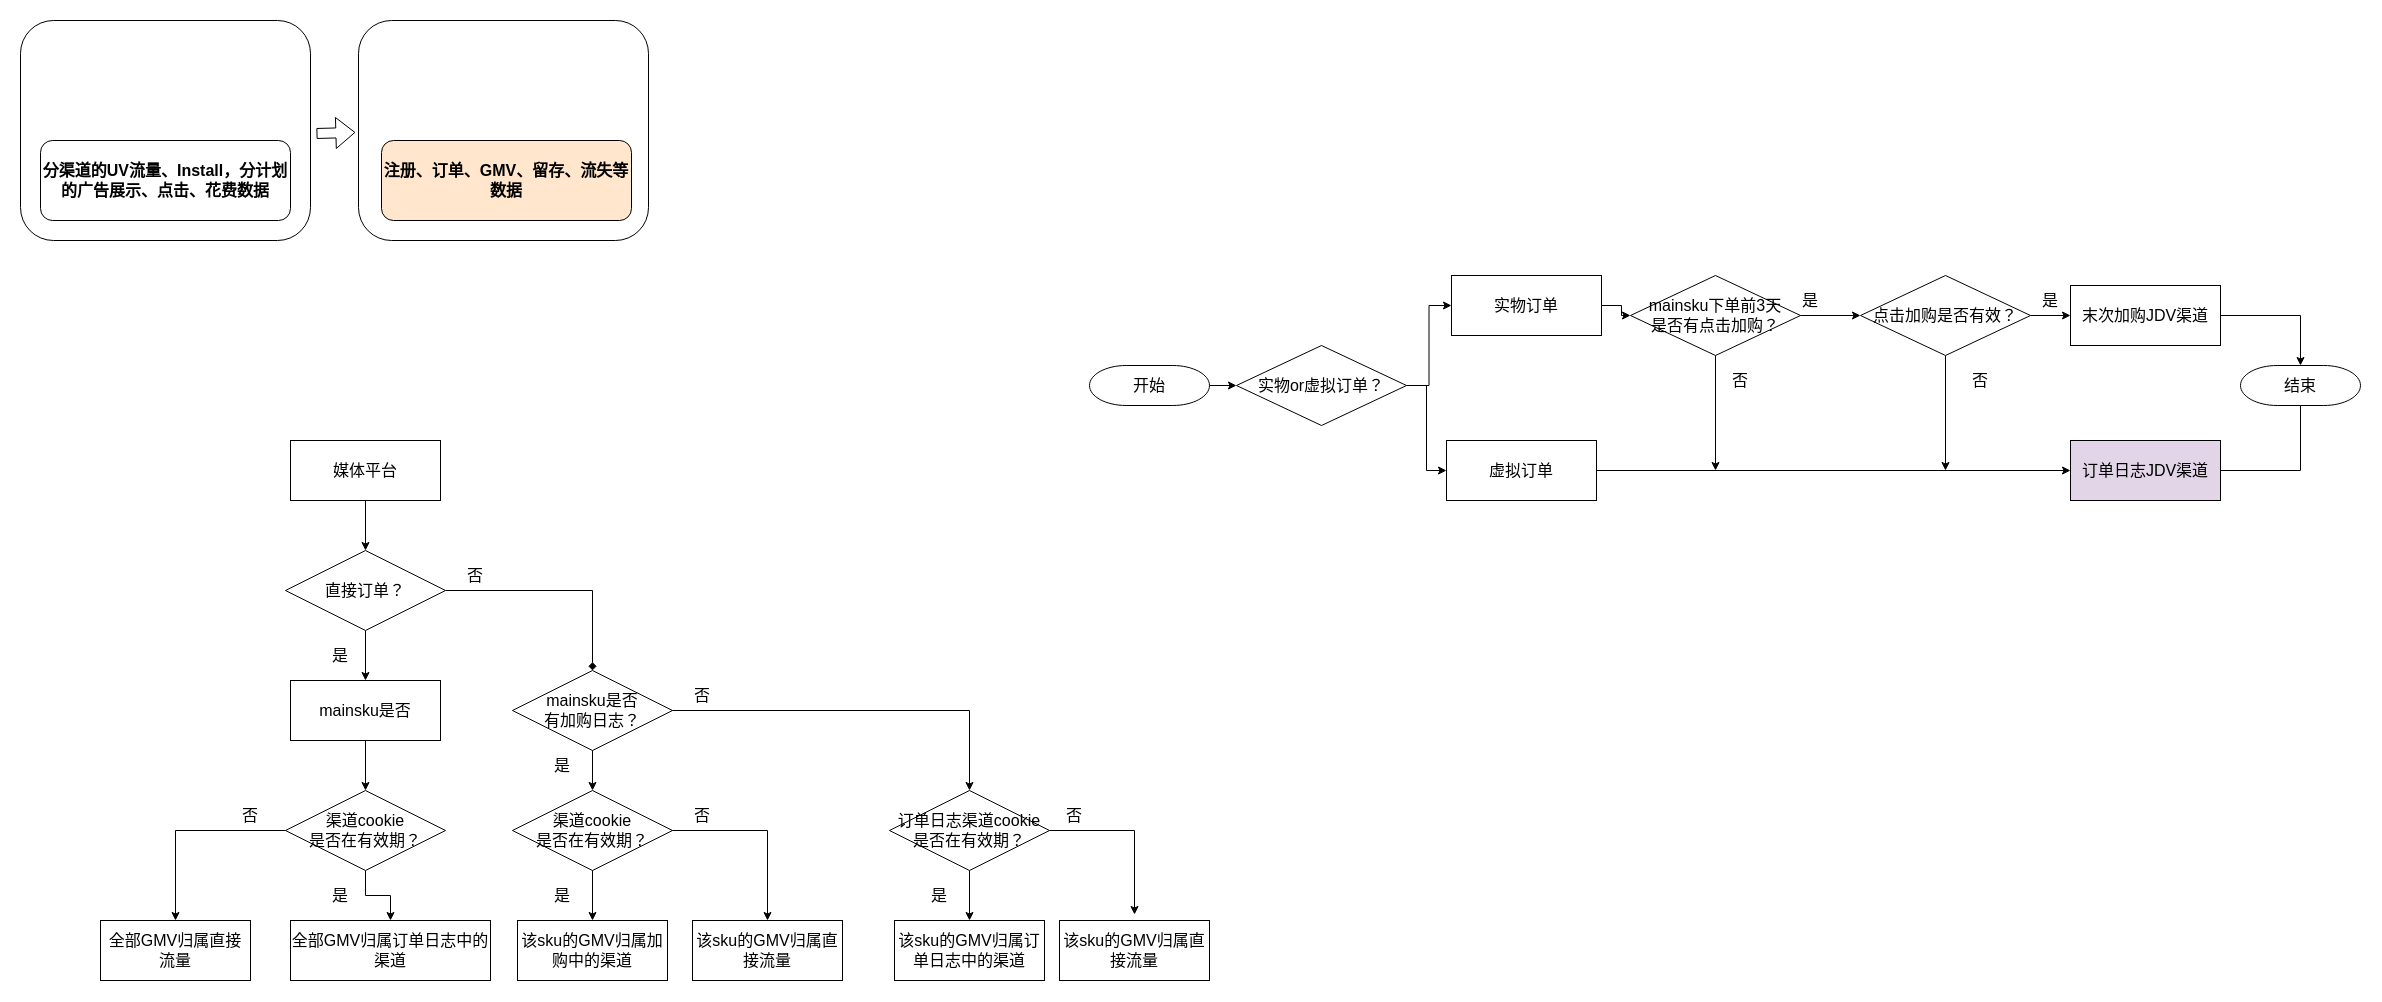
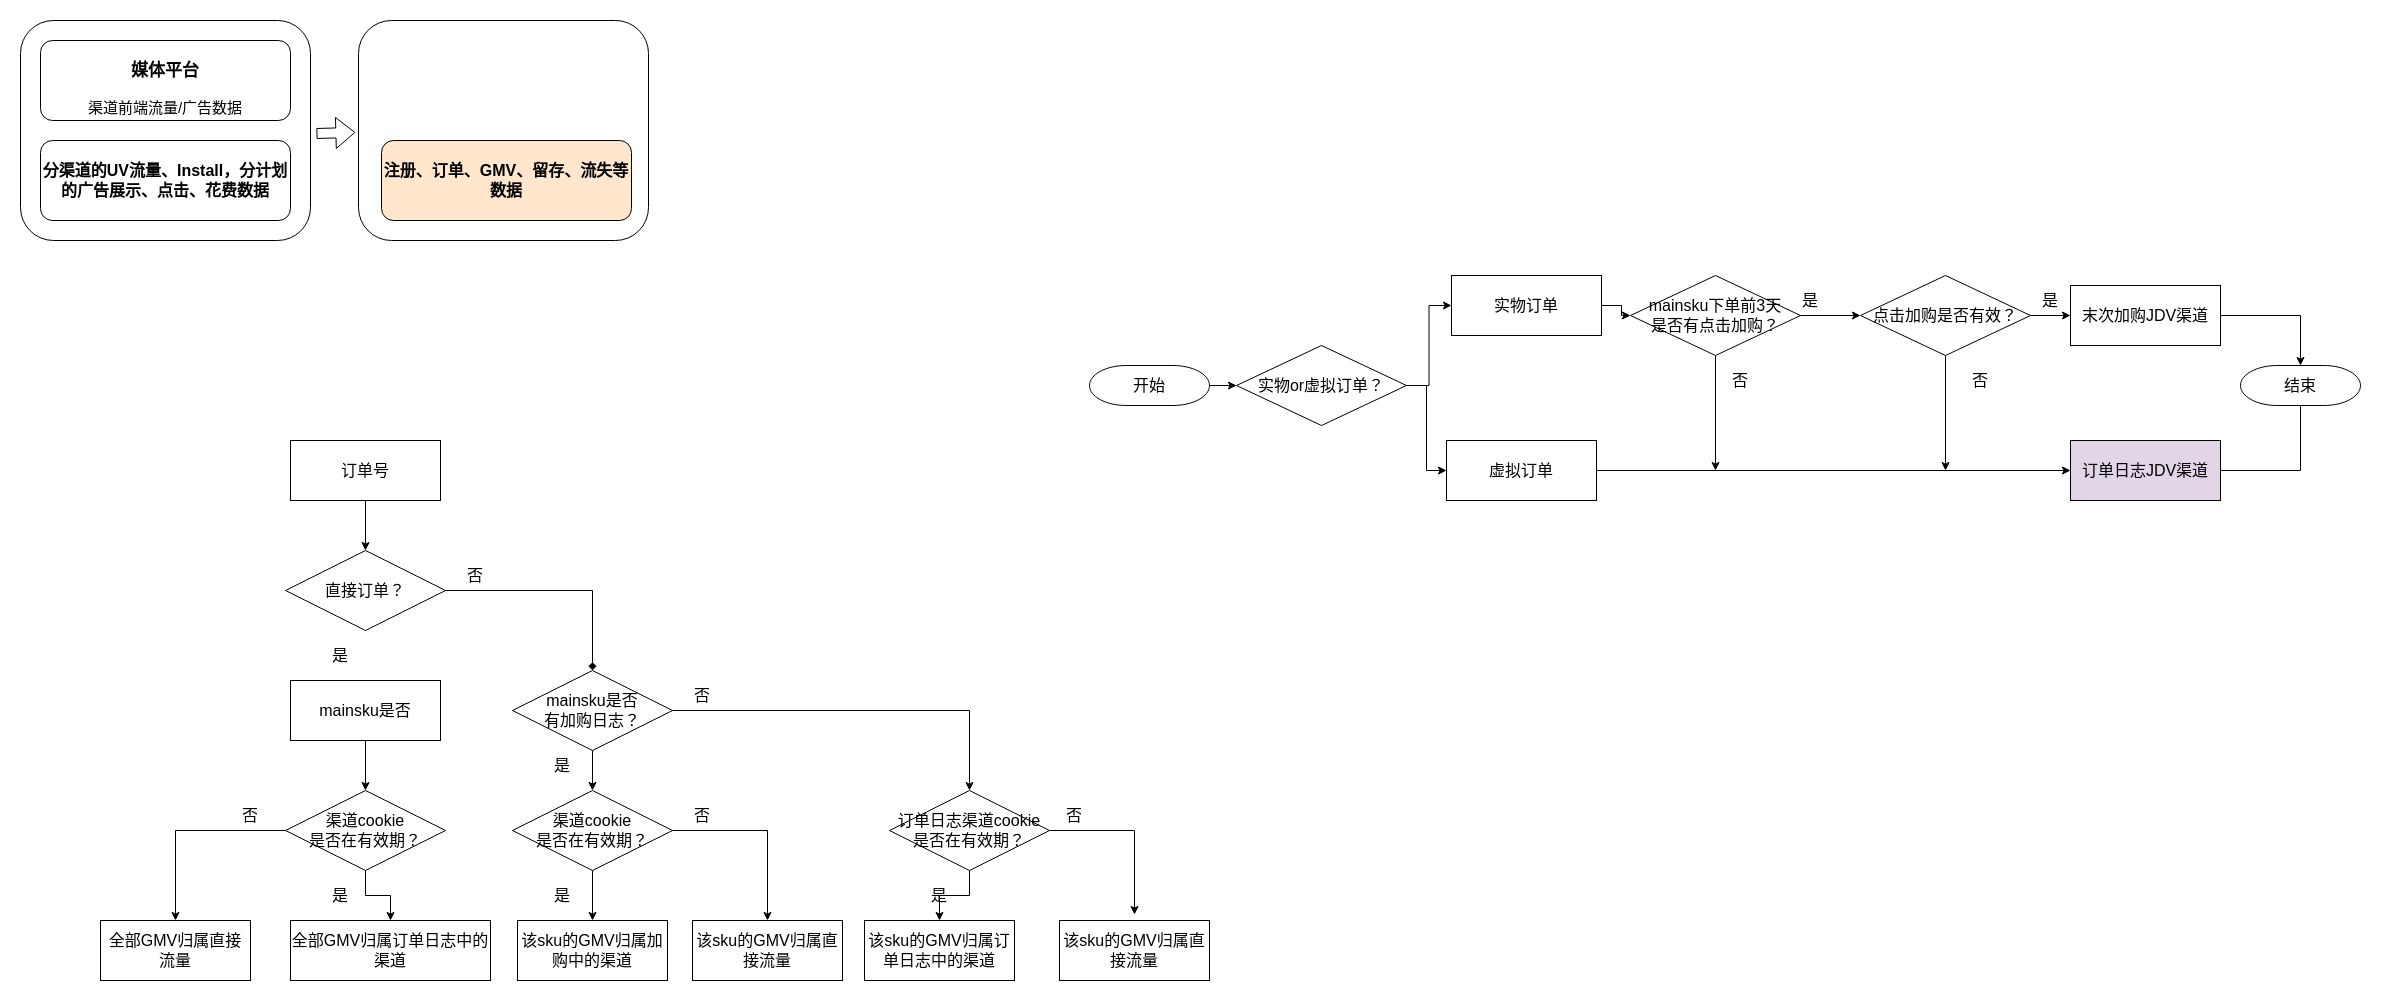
  <mxCell id="0" />
  <mxCell id="1" parent="0" />
  <mxCell id="2" value="" style="rounded=1;whiteSpace=wrap;html=1;" vertex="1" parent="1"><mxGeometry x="358" y="20" width="290" height="220" as="geometry" /></mxCell>
  <mxCell id="3" value="" style="rounded=1;whiteSpace=wrap;html=1;" vertex="1" parent="1"><mxGeometry x="20" y="20" width="290" height="220" as="geometry" /></mxCell>
+ <mxCell id="4" value="&lt;h3 style=&quot;font-size: 17px;&quot;&gt;&lt;font style=&quot;font-size: 17px;&quot;&gt;媒体平台&lt;/font&gt;&lt;/h3&gt;&lt;div style=&quot;&quot;&gt;&lt;font style=&quot;font-size: 15px;&quot;&gt;渠道前端流量/广告数据&lt;/font&gt;&lt;/div&gt;" style="rounded=1;whiteSpace=wrap;html=1;" vertex="1" parent="1"><mxGeometry x="40" y="40" width="250" height="80" as="geometry" /></mxCell>
  <mxCell id="5" value="&lt;h3 style=&quot;&quot;&gt;&lt;font style=&quot;font-size: 16px;&quot;&gt;分渠道的UV流量、Install，分计划的广告展示、点击、花费数据&lt;/font&gt;&lt;/h3&gt;" style="rounded=1;whiteSpace=wrap;html=1;" vertex="1" parent="1"><mxGeometry x="40" y="140" width="250" height="80" as="geometry" /></mxCell>
  <mxCell id="6" value="&lt;h3 style=&quot;&quot;&gt;&lt;font style=&quot;font-size: 16px;&quot;&gt;注册、订单、GMV、留存、流失等数据&lt;/font&gt;&lt;/h3&gt;" style="rounded=1;whiteSpace=wrap;html=1;fillColor=#ffe6cc;" vertex="1" parent="1"><mxGeometry x="381" y="140" width="250" height="80" as="geometry" /></mxCell>
  <mxCell id="7" value="" style="shape=flexArrow;endArrow=classic;html=1;rounded=0;entryX=0.003;entryY=0.586;entryDx=0;entryDy=0;entryPerimeter=0;" edge="1" parent="1"><mxGeometry width="50" height="50" relative="1" as="geometry"><mxPoint x="316" y="133" as="sourcePoint" /><mxPoint x="354.87" y="131.92" as="targetPoint" /></mxGeometry></mxCell>
  <mxCell id="8" value="" style="edgeStyle=orthogonalEdgeStyle;rounded=0;orthogonalLoop=1;jettySize=auto;html=1;" edge="1" parent="1" source="9" target="12"><mxGeometry relative="1" as="geometry" /></mxCell>
- <mxCell id="9" value="媒体平台" style="rounded=0;whiteSpace=wrap;html=1;fontSize=16;" vertex="1" parent="1"><mxGeometry x="290" y="440" width="150" height="60" as="geometry" /></mxCell>
- <mxCell id="10" value="" style="edgeStyle=orthogonalEdgeStyle;rounded=0;orthogonalLoop=1;jettySize=auto;html=1;" edge="1" parent="1" source="12" target="14"><mxGeometry relative="1" as="geometry" /></mxCell>
+ <mxCell id="9" value="订单号" style="rounded=0;whiteSpace=wrap;html=1;fontSize=16;" vertex="1" parent="1"><mxGeometry x="290" y="440" width="150" height="60" as="geometry" /></mxCell>
  <mxCell id="11" style="edgeStyle=orthogonalEdgeStyle;rounded=0;orthogonalLoop=1;jettySize=auto;html=1;entryX=0.5;entryY=0;entryDx=0;entryDy=0;endArrow=diamond;" edge="1" parent="1" source="12" target="26"><mxGeometry relative="1" as="geometry" /></mxCell>
  <mxCell id="12" value="&lt;font style=&quot;font-size: 16px;&quot;&gt;直接订单？&lt;/font&gt;" style="rhombus;whiteSpace=wrap;html=1;" vertex="1" parent="1"><mxGeometry x="285" y="550" width="160" height="80" as="geometry" /></mxCell>
  <mxCell id="13" value="" style="edgeStyle=orthogonalEdgeStyle;rounded=0;orthogonalLoop=1;jettySize=auto;html=1;" edge="1" parent="1" source="14" target="18"><mxGeometry relative="1" as="geometry" /></mxCell>
  <mxCell id="14" value="mainsku是否" style="rounded=0;whiteSpace=wrap;html=1;fontSize=16;" vertex="1" parent="1"><mxGeometry x="290" y="680" width="150" height="60" as="geometry" /></mxCell>
  <mxCell id="15" value="是" style="text;html=1;align=center;verticalAlign=middle;whiteSpace=wrap;rounded=0;fontSize=16;" vertex="1" parent="1"><mxGeometry x="310" y="640" width="60" height="30" as="geometry" /></mxCell>
  <mxCell id="16" value="" style="edgeStyle=orthogonalEdgeStyle;rounded=0;orthogonalLoop=1;jettySize=auto;html=1;" edge="1" parent="1" source="18" target="19"><mxGeometry relative="1" as="geometry" /></mxCell>
  <mxCell id="17" style="edgeStyle=orthogonalEdgeStyle;rounded=0;orthogonalLoop=1;jettySize=auto;html=1;entryX=0.5;entryY=0;entryDx=0;entryDy=0;" edge="1" parent="1" source="18" target="22"><mxGeometry relative="1" as="geometry" /></mxCell>
  <mxCell id="18" value="&lt;font style=&quot;font-size: 16px;&quot;&gt;渠道cookie&lt;/font&gt;&lt;div&gt;&lt;font style=&quot;font-size: 16px;&quot;&gt;是否在有效期？&lt;/font&gt;&lt;/div&gt;" style="rhombus;whiteSpace=wrap;html=1;" vertex="1" parent="1"><mxGeometry x="285" y="790" width="160" height="80" as="geometry" /></mxCell>
  <mxCell id="19" value="全部GMV归属订单日志中的渠道" style="rounded=0;whiteSpace=wrap;html=1;fontSize=16;" vertex="1" parent="1"><mxGeometry x="290" y="920" width="200" height="60" as="geometry" /></mxCell>
  <mxCell id="20" value="是" style="text;html=1;align=center;verticalAlign=middle;whiteSpace=wrap;rounded=0;fontSize=16;" vertex="1" parent="1"><mxGeometry x="310" y="880" width="60" height="30" as="geometry" /></mxCell>
  <mxCell id="21" value="否" style="text;html=1;align=center;verticalAlign=middle;whiteSpace=wrap;rounded=0;fontSize=16;" vertex="1" parent="1"><mxGeometry x="220" y="800" width="60" height="30" as="geometry" /></mxCell>
  <mxCell id="22" value="全部GMV归属直接流量" style="rounded=0;whiteSpace=wrap;html=1;fontSize=16;" vertex="1" parent="1"><mxGeometry x="100" y="920" width="150" height="60" as="geometry" /></mxCell>
  <mxCell id="23" value="否" style="text;html=1;align=center;verticalAlign=middle;whiteSpace=wrap;rounded=0;fontSize=16;" vertex="1" parent="1"><mxGeometry x="445" y="560" width="60" height="30" as="geometry" /></mxCell>
  <mxCell id="24" value="" style="edgeStyle=orthogonalEdgeStyle;rounded=0;orthogonalLoop=1;jettySize=auto;html=1;" edge="1" parent="1" source="26" target="29"><mxGeometry relative="1" as="geometry" /></mxCell>
  <mxCell id="25" style="edgeStyle=orthogonalEdgeStyle;rounded=0;orthogonalLoop=1;jettySize=auto;html=1;entryX=0.5;entryY=0;entryDx=0;entryDy=0;" edge="1" parent="1" source="26" target="36"><mxGeometry relative="1" as="geometry" /></mxCell>
  <mxCell id="26" value="&lt;font style=&quot;font-size: 16px;&quot;&gt;mainsku是否&lt;/font&gt;&lt;div&gt;&lt;font style=&quot;font-size: 16px;&quot;&gt;有加购日志？&lt;/font&gt;&lt;/div&gt;" style="rhombus;whiteSpace=wrap;html=1;" vertex="1" parent="1"><mxGeometry x="512" y="670" width="160" height="80" as="geometry" /></mxCell>
  <mxCell id="27" style="edgeStyle=orthogonalEdgeStyle;rounded=0;orthogonalLoop=1;jettySize=auto;html=1;" edge="1" parent="1" source="29" target="31"><mxGeometry relative="1" as="geometry" /></mxCell>
  <mxCell id="28" style="edgeStyle=orthogonalEdgeStyle;rounded=0;orthogonalLoop=1;jettySize=auto;html=1;entryX=0.5;entryY=0;entryDx=0;entryDy=0;" edge="1" parent="1" source="29" target="32"><mxGeometry relative="1" as="geometry" /></mxCell>
  <mxCell id="29" value="&lt;font style=&quot;font-size: 16px;&quot;&gt;渠道cookie&lt;/font&gt;&lt;div&gt;&lt;font style=&quot;font-size: 16px;&quot;&gt;是否在有效期？&lt;/font&gt;&lt;/div&gt;" style="rhombus;whiteSpace=wrap;html=1;" vertex="1" parent="1"><mxGeometry x="512" y="790" width="160" height="80" as="geometry" /></mxCell>
  <mxCell id="30" value="是" style="text;html=1;align=center;verticalAlign=middle;whiteSpace=wrap;rounded=0;fontSize=16;" vertex="1" parent="1"><mxGeometry x="532" y="750" width="60" height="30" as="geometry" /></mxCell>
  <mxCell id="31" value="该sku的GMV归属加购中的渠道" style="rounded=0;whiteSpace=wrap;html=1;fontSize=16;" vertex="1" parent="1"><mxGeometry x="517" y="920" width="150" height="60" as="geometry" /></mxCell>
  <mxCell id="32" value="该sku的GMV归属直接流量" style="rounded=0;whiteSpace=wrap;html=1;fontSize=16;" vertex="1" parent="1"><mxGeometry x="692" y="920" width="150" height="60" as="geometry" /></mxCell>
  <mxCell id="33" value="否" style="text;html=1;align=center;verticalAlign=middle;whiteSpace=wrap;rounded=0;fontSize=16;" vertex="1" parent="1"><mxGeometry x="672" y="800" width="60" height="30" as="geometry" /></mxCell>
  <mxCell id="34" value="是" style="text;html=1;align=center;verticalAlign=middle;whiteSpace=wrap;rounded=0;fontSize=16;" vertex="1" parent="1"><mxGeometry x="532" y="880" width="60" height="30" as="geometry" /></mxCell>
  <mxCell id="35" style="edgeStyle=orthogonalEdgeStyle;rounded=0;orthogonalLoop=1;jettySize=auto;html=1;entryX=0.5;entryY=0;entryDx=0;entryDy=0;" edge="1" parent="1" source="36" target="38"><mxGeometry relative="1" as="geometry" /></mxCell>
  <mxCell id="36" value="&lt;font style=&quot;font-size: 16px;&quot;&gt;订单日志渠道cookie&lt;/font&gt;&lt;div&gt;&lt;font style=&quot;font-size: 16px;&quot;&gt;是否在有效期？&lt;/font&gt;&lt;/div&gt;" style="rhombus;whiteSpace=wrap;html=1;" vertex="1" parent="1"><mxGeometry x="889" y="790" width="160" height="80" as="geometry" /></mxCell>
  <mxCell id="37" value="否" style="text;html=1;align=center;verticalAlign=middle;whiteSpace=wrap;rounded=0;fontSize=16;" vertex="1" parent="1"><mxGeometry x="672" y="680" width="60" height="30" as="geometry" /></mxCell>
- <mxCell id="38" value="该sku的GMV归属订单日志中的渠道" style="rounded=0;whiteSpace=wrap;html=1;fontSize=16;" vertex="1" parent="1"><mxGeometry x="894" y="920" width="150" height="60" as="geometry" /></mxCell>
+ <mxCell id="38" value="该sku的GMV归属订单日志中的渠道" style="rounded=0;whiteSpace=wrap;html=1;fontSize=16;" vertex="1" parent="1"><mxGeometry x="864" y="920" width="150" height="60" as="geometry" /></mxCell>
  <mxCell id="39" value="是" style="text;html=1;align=center;verticalAlign=middle;whiteSpace=wrap;rounded=0;fontSize=16;" vertex="1" parent="1"><mxGeometry x="909" y="880" width="60" height="30" as="geometry" /></mxCell>
  <mxCell id="40" value="该sku的GMV归属直接流量" style="rounded=0;whiteSpace=wrap;html=1;fontSize=16;" vertex="1" parent="1"><mxGeometry x="1059" y="920" width="150" height="60" as="geometry" /></mxCell>
  <mxCell id="41" style="edgeStyle=orthogonalEdgeStyle;rounded=0;orthogonalLoop=1;jettySize=auto;html=1;entryX=0.5;entryY=-0.1;entryDx=0;entryDy=0;entryPerimeter=0;" edge="1" parent="1" source="36" target="40"><mxGeometry relative="1" as="geometry" /></mxCell>
  <mxCell id="42" value="否" style="text;html=1;align=center;verticalAlign=middle;whiteSpace=wrap;rounded=0;fontSize=16;" vertex="1" parent="1"><mxGeometry x="1044" y="800" width="60" height="30" as="geometry" /></mxCell>
  <mxCell id="43" value="" style="edgeStyle=orthogonalEdgeStyle;rounded=0;orthogonalLoop=1;jettySize=auto;html=1;" edge="1" parent="1" source="44" target="47"><mxGeometry relative="1" as="geometry" /></mxCell>
  <mxCell id="44" value="&lt;font style=&quot;font-size: 16px;&quot;&gt;开始&lt;/font&gt;" style="strokeWidth=1;html=1;shape=mxgraph.flowchart.terminator;whiteSpace=wrap;" vertex="1" parent="1"><mxGeometry x="1089" y="365" width="120" height="40" as="geometry" /></mxCell>
  <mxCell id="45" style="edgeStyle=orthogonalEdgeStyle;rounded=0;orthogonalLoop=1;jettySize=auto;html=1;entryX=0;entryY=0.5;entryDx=0;entryDy=0;" edge="1" parent="1" source="47" target="49"><mxGeometry relative="1" as="geometry" /></mxCell>
  <mxCell id="46" style="edgeStyle=orthogonalEdgeStyle;rounded=0;orthogonalLoop=1;jettySize=auto;html=1;entryX=0;entryY=0.5;entryDx=0;entryDy=0;" edge="1" parent="1" source="47" target="51"><mxGeometry relative="1" as="geometry" /></mxCell>
  <mxCell id="47" value="&lt;font style=&quot;font-size: 16px;&quot;&gt;实物or虚拟订单？&lt;/font&gt;" style="rhombus;whiteSpace=wrap;html=1;" vertex="1" parent="1"><mxGeometry x="1236" y="345" width="170" height="80" as="geometry" /></mxCell>
  <mxCell id="48" value="" style="edgeStyle=orthogonalEdgeStyle;rounded=0;orthogonalLoop=1;jettySize=auto;html=1;" edge="1" parent="1" source="49" target="54"><mxGeometry relative="1" as="geometry" /></mxCell>
  <mxCell id="49" value="实物订单" style="rounded=0;whiteSpace=wrap;html=1;fontSize=16;" vertex="1" parent="1"><mxGeometry x="1451" y="275" width="150" height="60" as="geometry" /></mxCell>
  <mxCell id="50" style="edgeStyle=orthogonalEdgeStyle;rounded=0;orthogonalLoop=1;jettySize=auto;html=1;" edge="1" parent="1" source="51" target="59"><mxGeometry relative="1" as="geometry" /></mxCell>
  <mxCell id="51" value="虚拟订单" style="rounded=0;whiteSpace=wrap;html=1;fontSize=16;" vertex="1" parent="1"><mxGeometry x="1446" y="440" width="150" height="60" as="geometry" /></mxCell>
  <mxCell id="52" value="" style="edgeStyle=orthogonalEdgeStyle;rounded=0;orthogonalLoop=1;jettySize=auto;html=1;" edge="1" parent="1" source="54" target="57"><mxGeometry relative="1" as="geometry" /></mxCell>
  <mxCell id="53" style="edgeStyle=orthogonalEdgeStyle;rounded=0;orthogonalLoop=1;jettySize=auto;html=1;" edge="1" parent="1" source="54"><mxGeometry relative="1" as="geometry"><mxPoint x="1715" y="470" as="targetPoint" /></mxGeometry></mxCell>
  <mxCell id="54" value="&lt;font style=&quot;font-size: 16px;&quot;&gt;mainsku下单前3天&lt;/font&gt;&lt;div&gt;&lt;font style=&quot;font-size: 16px;&quot;&gt;是否有点击加购？&lt;/font&gt;&lt;/div&gt;" style="rhombus;whiteSpace=wrap;html=1;" vertex="1" parent="1"><mxGeometry x="1630" y="275" width="170" height="80" as="geometry" /></mxCell>
  <mxCell id="55" value="" style="edgeStyle=orthogonalEdgeStyle;rounded=0;orthogonalLoop=1;jettySize=auto;html=1;" edge="1" parent="1" source="57" target="58"><mxGeometry relative="1" as="geometry" /></mxCell>
  <mxCell id="56" style="edgeStyle=orthogonalEdgeStyle;rounded=0;orthogonalLoop=1;jettySize=auto;html=1;" edge="1" parent="1" source="57"><mxGeometry relative="1" as="geometry"><mxPoint x="1945" y="470" as="targetPoint" /></mxGeometry></mxCell>
  <mxCell id="57" value="&lt;span style=&quot;font-size: 16px;&quot;&gt;点击加购是否有效？&lt;/span&gt;" style="rhombus;whiteSpace=wrap;html=1;" vertex="1" parent="1"><mxGeometry x="1860" y="275" width="170" height="80" as="geometry" /></mxCell>
  <mxCell id="58" value="末次加购JDV渠道" style="rounded=0;whiteSpace=wrap;html=1;fontSize=16;" vertex="1" parent="1"><mxGeometry x="2070" y="285" width="150" height="60" as="geometry" /></mxCell>
  <mxCell id="59" value="订单日志JDV渠道" style="rounded=0;whiteSpace=wrap;html=1;fontSize=16;fillColor=#e1d5e7;" vertex="1" parent="1"><mxGeometry x="2070" y="440" width="150" height="60" as="geometry" /></mxCell>
  <mxCell id="60" value="否" style="text;html=1;align=center;verticalAlign=middle;whiteSpace=wrap;rounded=0;fontSize=16;" vertex="1" parent="1"><mxGeometry x="1710" y="365" width="60" height="30" as="geometry" /></mxCell>
  <mxCell id="61" value="否" style="text;html=1;align=center;verticalAlign=middle;whiteSpace=wrap;rounded=0;fontSize=16;" vertex="1" parent="1"><mxGeometry x="1950" y="365" width="60" height="30" as="geometry" /></mxCell>
  <mxCell id="62" value="是" style="text;html=1;align=center;verticalAlign=middle;whiteSpace=wrap;rounded=0;fontSize=16;" vertex="1" parent="1"><mxGeometry x="1780" y="285" width="60" height="30" as="geometry" /></mxCell>
  <mxCell id="63" value="是" style="text;html=1;align=center;verticalAlign=middle;whiteSpace=wrap;rounded=0;fontSize=16;" vertex="1" parent="1"><mxGeometry x="2020" y="285" width="60" height="30" as="geometry" /></mxCell>
  <mxCell id="64" value="&lt;font style=&quot;font-size: 16px;&quot;&gt;结束&lt;/font&gt;" style="strokeWidth=1;html=1;shape=mxgraph.flowchart.terminator;whiteSpace=wrap;" vertex="1" parent="1"><mxGeometry x="2240" y="365" width="120" height="40" as="geometry" /></mxCell>
  <mxCell id="65" style="edgeStyle=orthogonalEdgeStyle;rounded=0;orthogonalLoop=1;jettySize=auto;html=1;entryX=0.5;entryY=1;entryDx=0;entryDy=0;entryPerimeter=0;endArrow=none;" edge="1" parent="1" source="59" target="64"><mxGeometry relative="1" as="geometry" /></mxCell>
  <mxCell id="66" style="edgeStyle=orthogonalEdgeStyle;rounded=0;orthogonalLoop=1;jettySize=auto;html=1;entryX=0.5;entryY=0;entryDx=0;entryDy=0;entryPerimeter=0;" edge="1" parent="1" source="58" target="64"><mxGeometry relative="1" as="geometry" /></mxCell>
